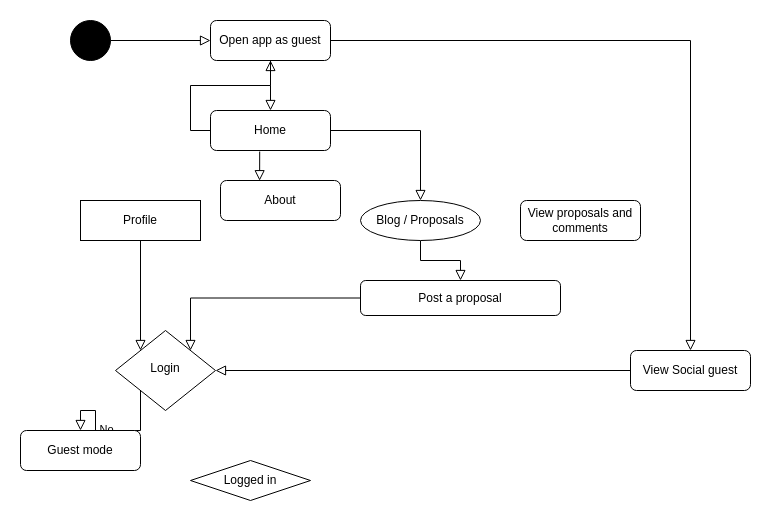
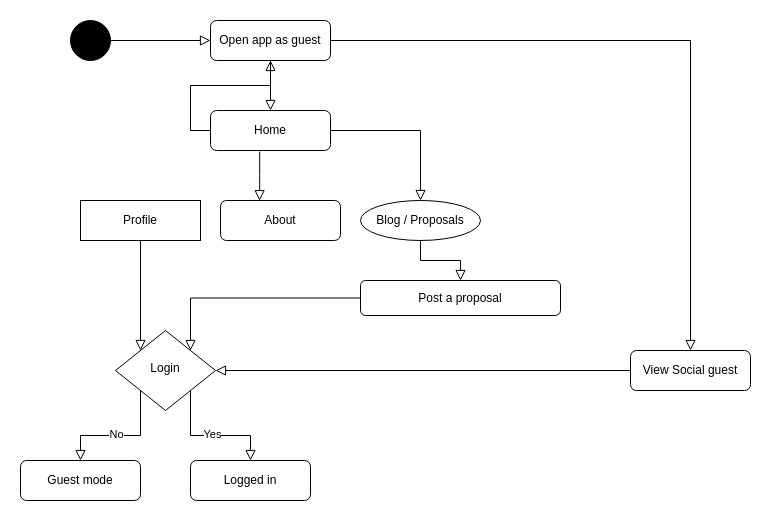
  <mxCell id="0" />
  <mxCell id="1" parent="0" />
  <mxCell id="2" value="" style="rounded=0;html=1;jettySize=auto;orthogonalLoop=1;fontSize=11;endArrow=block;endFill=0;endSize=8;strokeWidth=1;shadow=0;labelBackgroundColor=none;edgeStyle=orthogonalEdgeStyle;" parent="1" source="4" edge="1"><mxGeometry relative="1" as="geometry"><mxPoint x="270" y="110" as="targetPoint" /></mxGeometry></mxCell>
  <mxCell id="3" style="edgeStyle=orthogonalEdgeStyle;rounded=0;orthogonalLoop=1;jettySize=auto;html=1;exitX=1;exitY=0.5;exitDx=0;exitDy=0;shadow=0;labelBackgroundColor=none;endArrow=block;endFill=0;endSize=8;strokeWidth=1;" edge="1" parent="1" source="4" target="27"><mxGeometry relative="1" as="geometry" /></mxCell>
  <mxCell id="4" value="Open app as guest" style="rounded=1;whiteSpace=wrap;html=1;fontSize=12;glass=0;strokeWidth=1;shadow=0;" parent="1" vertex="1"><mxGeometry x="210" y="20" width="120" height="40" as="geometry" /></mxCell>
  <mxCell id="5" style="edgeStyle=orthogonalEdgeStyle;rounded=0;orthogonalLoop=1;jettySize=auto;html=1;exitX=0;exitY=0.5;exitDx=0;exitDy=0;shadow=0;labelBackgroundColor=none;endArrow=block;endFill=0;endSize=8;strokeWidth=1;" edge="1" parent="1" source="8" target="4"><mxGeometry relative="1" as="geometry" /></mxCell>
  <mxCell id="6" style="edgeStyle=orthogonalEdgeStyle;rounded=0;orthogonalLoop=1;jettySize=auto;html=1;exitX=0.41;exitY=1.026;exitDx=0;exitDy=0;entryX=0.326;entryY=0.005;entryDx=0;entryDy=0;entryPerimeter=0;shadow=0;labelBackgroundColor=none;endArrow=block;endFill=0;endSize=8;strokeWidth=1;exitPerimeter=0;" edge="1" parent="1" source="8" target="18"><mxGeometry relative="1" as="geometry" /></mxCell>
  <mxCell id="7" style="edgeStyle=orthogonalEdgeStyle;rounded=0;orthogonalLoop=1;jettySize=auto;html=1;exitX=1;exitY=0.5;exitDx=0;exitDy=0;entryX=0.5;entryY=0;entryDx=0;entryDy=0;shadow=0;labelBackgroundColor=none;endArrow=block;endFill=0;endSize=8;strokeWidth=1;" edge="1" parent="1" source="8" target="22"><mxGeometry relative="1" as="geometry" /></mxCell>
  <mxCell id="8" value="Home" style="rounded=1;whiteSpace=wrap;html=1;fontSize=12;glass=0;strokeWidth=1;shadow=0;" vertex="1" parent="1"><mxGeometry x="210" y="110" width="120" height="40" as="geometry" /></mxCell>
  <mxCell id="9" style="edgeStyle=orthogonalEdgeStyle;rounded=0;orthogonalLoop=1;jettySize=auto;html=1;exitX=0.5;exitY=1;exitDx=0;exitDy=0;entryX=0;entryY=0;entryDx=0;entryDy=0;shadow=0;labelBackgroundColor=none;endArrow=block;endFill=0;endSize=8;strokeWidth=1;" edge="1" parent="1" source="10" target="15"><mxGeometry relative="1" as="geometry" /></mxCell>
  <mxCell id="10" value="Profile" style="whiteSpace=wrap;html=1;fontSize=12;glass=0;strokeWidth=1;shadow=0;rounded=0;" vertex="1" parent="1"><mxGeometry x="80" y="200" width="120" height="40" as="geometry" /></mxCell>
+ <mxCell id="11" style="edgeStyle=orthogonalEdgeStyle;rounded=0;orthogonalLoop=1;jettySize=auto;html=1;exitX=1;exitY=1;exitDx=0;exitDy=0;entryX=0.5;entryY=0;entryDx=0;entryDy=0;shadow=0;labelBackgroundColor=none;endArrow=block;endFill=0;endSize=8;strokeWidth=1;" edge="1" parent="1" source="15" target="16"><mxGeometry relative="1" as="geometry" /></mxCell>
+ <mxCell id="12" value="Yes" style="edgeLabel;html=1;align=center;verticalAlign=middle;resizable=0;points=[];" vertex="1" connectable="0" parent="11"><mxGeometry x="0.013" y="2" relative="1" as="geometry"><mxPoint as="offset" /></mxGeometry></mxCell>
  <mxCell id="13" style="edgeStyle=orthogonalEdgeStyle;rounded=0;orthogonalLoop=1;jettySize=auto;html=1;exitX=0;exitY=1;exitDx=0;exitDy=0;entryX=0.5;entryY=0;entryDx=0;entryDy=0;shadow=0;labelBackgroundColor=none;endArrow=block;endFill=0;endSize=8;strokeWidth=1;" edge="1" parent="1" source="15" target="17"><mxGeometry relative="1" as="geometry" /></mxCell>
  <mxCell id="14" value="No" style="edgeLabel;html=1;align=center;verticalAlign=middle;resizable=0;points=[];" vertex="1" connectable="0" parent="13"><mxGeometry x="0.078" y="-2" relative="1" as="geometry"><mxPoint as="offset" /></mxGeometry></mxCell>
  <mxCell id="15" value="Login" style="rhombus;whiteSpace=wrap;html=1;shadow=0;fontFamily=Helvetica;fontSize=12;align=center;strokeWidth=1;spacing=6;spacingTop=-4;" vertex="1" parent="1"><mxGeometry x="115" y="330" width="100" height="80" as="geometry" /></mxCell>
- <mxCell id="16" value="Logged in" style="rhombus;whiteSpace=wrap;html=1;fontSize=12;glass=0;strokeWidth=1;shadow=0;" vertex="1" parent="1"><mxGeometry x="190" y="460" width="120" height="40" as="geometry" /></mxCell>
- <mxCell id="17" value="Guest mode" style="rounded=1;whiteSpace=wrap;html=1;fontSize=12;glass=0;strokeWidth=1;shadow=0;" vertex="1" parent="1"><mxGeometry x="20" y="430" width="120" height="40" as="geometry" /></mxCell>
- <mxCell id="18" value="About" style="rounded=1;whiteSpace=wrap;html=1;fontSize=12;glass=0;strokeWidth=1;shadow=0;" vertex="1" parent="1"><mxGeometry x="220" y="180" width="120" height="40" as="geometry" /></mxCell>
+ <mxCell id="16" value="Logged in" style="rounded=1;whiteSpace=wrap;html=1;fontSize=12;glass=0;strokeWidth=1;shadow=0;" vertex="1" parent="1"><mxGeometry x="190" y="460" width="120" height="40" as="geometry" /></mxCell>
+ <mxCell id="17" value="Guest mode" style="rounded=1;whiteSpace=wrap;html=1;fontSize=12;glass=0;strokeWidth=1;shadow=0;" vertex="1" parent="1"><mxGeometry x="20" y="460" width="120" height="40" as="geometry" /></mxCell>
+ <mxCell id="18" value="About" style="rounded=1;whiteSpace=wrap;html=1;fontSize=12;glass=0;strokeWidth=1;shadow=0;" vertex="1" parent="1"><mxGeometry x="220" y="200" width="120" height="40" as="geometry" /></mxCell>
  <mxCell id="19" style="edgeStyle=orthogonalEdgeStyle;rounded=0;orthogonalLoop=1;jettySize=auto;html=1;exitX=1;exitY=0.5;exitDx=0;exitDy=0;entryX=0;entryY=0.5;entryDx=0;entryDy=0;shadow=0;labelBackgroundColor=none;endArrow=block;endFill=0;endSize=8;strokeWidth=1;" edge="1" parent="1" source="20" target="4"><mxGeometry relative="1" as="geometry" /></mxCell>
  <mxCell id="20" value="" style="ellipse;whiteSpace=wrap;html=1;aspect=fixed;fillColor=#000000;" vertex="1" parent="1"><mxGeometry x="70" y="20" width="40" height="40" as="geometry" /></mxCell>
  <mxCell id="21" style="edgeStyle=orthogonalEdgeStyle;rounded=0;orthogonalLoop=1;jettySize=auto;html=1;exitX=0.5;exitY=1;exitDx=0;exitDy=0;entryX=0.5;entryY=0;entryDx=0;entryDy=0;shadow=0;labelBackgroundColor=none;endArrow=block;endFill=0;endSize=8;strokeWidth=1;" edge="1" parent="1" source="22" target="25"><mxGeometry relative="1" as="geometry"><mxPoint x="420" y="280" as="targetPoint" /></mxGeometry></mxCell>
  <mxCell id="22" value="Blog / Proposals" style="ellipse;whiteSpace=wrap;html=1;fontSize=12;glass=0;strokeWidth=1;shadow=0;" vertex="1" parent="1"><mxGeometry x="360" y="200" width="120" height="40" as="geometry" /></mxCell>
- <mxCell id="23" value="View proposals and comments" style="rounded=1;whiteSpace=wrap;html=1;fontSize=12;glass=0;strokeWidth=1;shadow=0;" vertex="1" parent="1"><mxGeometry x="520" y="200" width="120" height="40" as="geometry" /></mxCell>
  <mxCell id="24" style="edgeStyle=orthogonalEdgeStyle;rounded=0;orthogonalLoop=1;jettySize=auto;html=1;exitX=0;exitY=0.5;exitDx=0;exitDy=0;entryX=1;entryY=0;entryDx=0;entryDy=0;shadow=0;labelBackgroundColor=none;endArrow=block;endFill=0;endSize=8;strokeWidth=1;" edge="1" parent="1" source="25" target="15"><mxGeometry relative="1" as="geometry" /></mxCell>
  <mxCell id="25" value="Post a proposal" style="rounded=1;whiteSpace=wrap;html=1;fontSize=12;glass=0;strokeWidth=1;shadow=0;" vertex="1" parent="1"><mxGeometry x="360" y="280" width="200" height="35" as="geometry" /></mxCell>
  <mxCell id="26" style="edgeStyle=orthogonalEdgeStyle;rounded=0;orthogonalLoop=1;jettySize=auto;html=1;exitX=0;exitY=0.5;exitDx=0;exitDy=0;entryX=1;entryY=0.5;entryDx=0;entryDy=0;shadow=0;labelBackgroundColor=none;endArrow=block;endFill=0;endSize=8;strokeWidth=1;" edge="1" parent="1" source="27" target="15"><mxGeometry relative="1" as="geometry" /></mxCell>
  <mxCell id="27" value="View Social guest" style="rounded=1;whiteSpace=wrap;html=1;fontSize=12;glass=0;strokeWidth=1;shadow=0;" vertex="1" parent="1"><mxGeometry x="630" y="350" width="120" height="40" as="geometry" /></mxCell>
